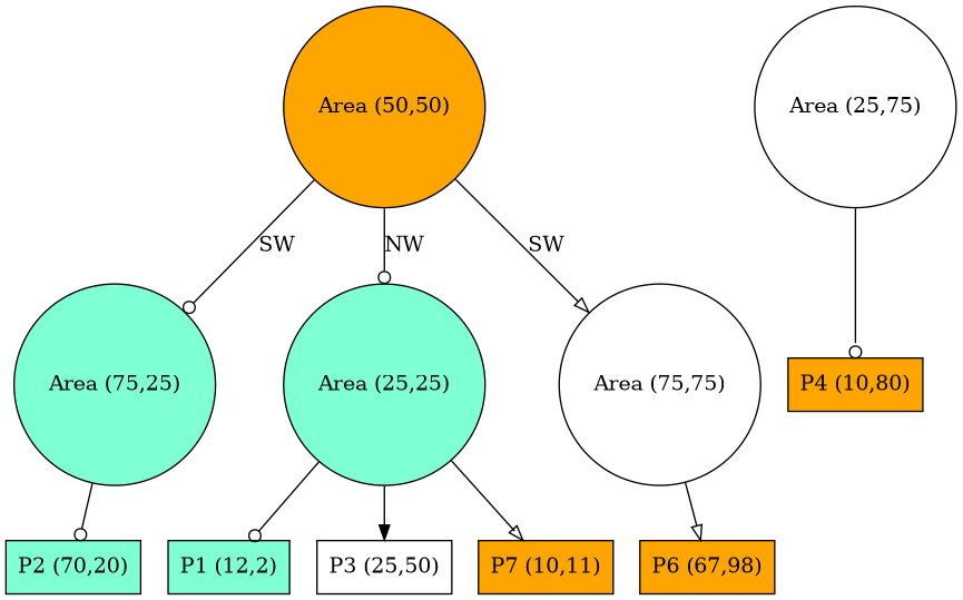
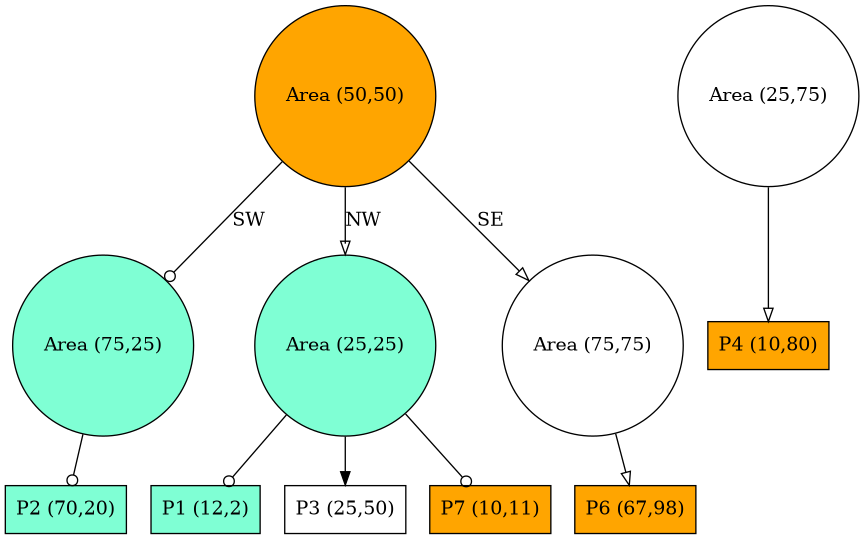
  digraph {
    node [fillcolor=orange shape=box style=filled]
    edge [arrowhead=odot]
    n1 [label="Area (50,50)" shape=circle]
    n2 [fillcolor=aquamarine label="Area (75,25)" shape=circle]
    n3 [fillcolor=aquamarine label="Area (25,25)" shape=circle]
    n4 [fillcolor=white label="Area (75,75)" shape=circle]
    n5 [fillcolor=aquamarine label="P2 (70,20)"]
    n6 [fillcolor=aquamarine label="P1 (12,2)"]
    n7 [fillcolor=white label="P3 (25,50)"]
    n8 [label="P7 (10,11)"]
    n9 [label="P6 (67,98)"]
    n10 [fillcolor=white label="Area (25,75)" shape=circle]
    n11 [label="P4 (10,80)"]
    n1 -> n2 [label=SW]
-   n1 -> n3 [label=NW]
-   n1 -> n4 [arrowhead=onormal label=SW]
+   n1 -> n3 [arrowhead=onormal label=NW]
+   n1 -> n4 [arrowhead=onormal label=SE]
    n2 -> n5
    n3 -> n6
    n3 -> n7 [arrowhead=normal]
-   n3 -> n8 [arrowhead=onormal]
+   n3 -> n8
    n4 -> n9 [arrowhead=onormal]
-   n10 -> n11
+   n10 -> n11 [arrowhead=onormal]
  }
